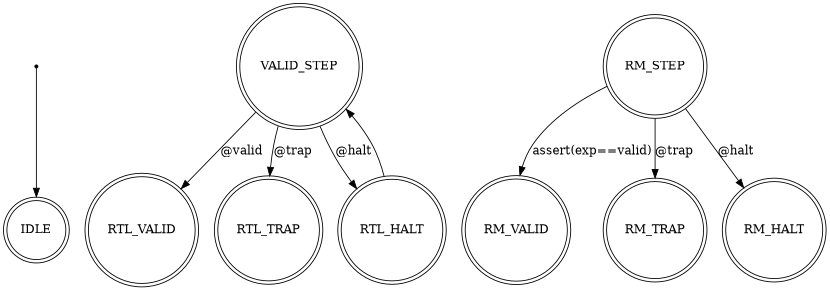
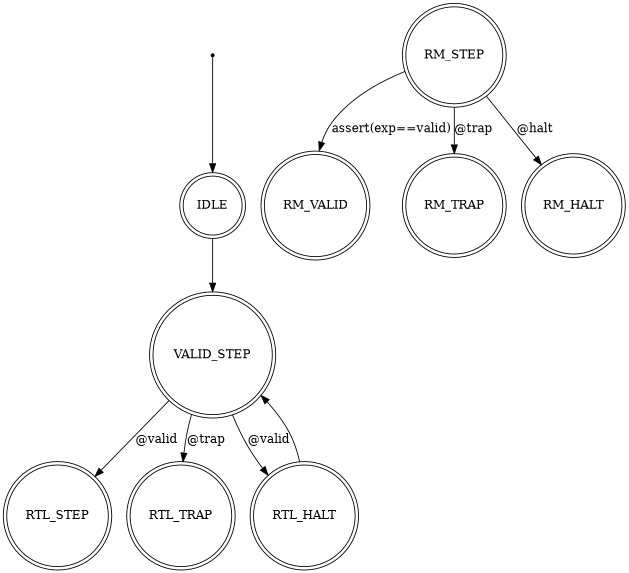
  digraph {
    node [shape=doublecircle]
    INIT [shape=point]
    IDLE
    n3 [label=VALID_STEP]
-   RTL_VALID
+   RTL_VALID [label=RTL_STEP]
    RTL_TRAP
    RTL_HALT
    RM_STEP
    RM_VALID
    RM_TRAP
    RM_HALT
    INIT -> IDLE
+   IDLE -> n3
    n3 -> RTL_VALID [label="@valid"]
    n3 -> RTL_TRAP [label="@trap"]
-   n3 -> RTL_HALT [label="@halt"]
+   n3 -> RTL_HALT [label="@valid"]
    RTL_HALT -> n3
    RM_STEP -> RM_VALID [label="assert(exp==valid)"]
    RM_STEP -> RM_TRAP [label="@trap"]
    RM_STEP -> RM_HALT [label="@halt"]
  }
